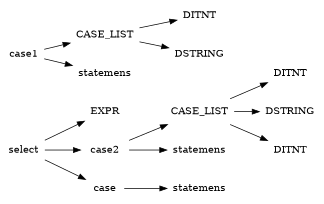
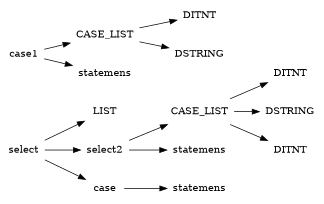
  digraph {
    ordering=out
    rankdir=LR
    node [shape=plaintext]
    select
-   EXPR
-   case2
+   EXPR [label=LIST]
+   case2 [label=select2]
    n4 [label=case]
    n5 [label=CASE_LIST]
    case1
    n7 [label=statemens]
    n8 [label=CASE_LIST]
    n9 [label=statemens]
    n10 [label=statemens]
    n11 [label=DITNT]
    n12 [label=DSTRING]
    n13 [label=DITNT]
    n14 [label=DSTRING]
    n15 [label=DITNT]
    select -> EXPR
    select -> case2
    select -> n4
    case2 -> n8
    case2 -> n9
    n4 -> n10
    n5 -> n11
    n5 -> n12
    case1 -> n5
    case1 -> n7
    n8 -> n13
    n8 -> n14
    n8 -> n15
  }
